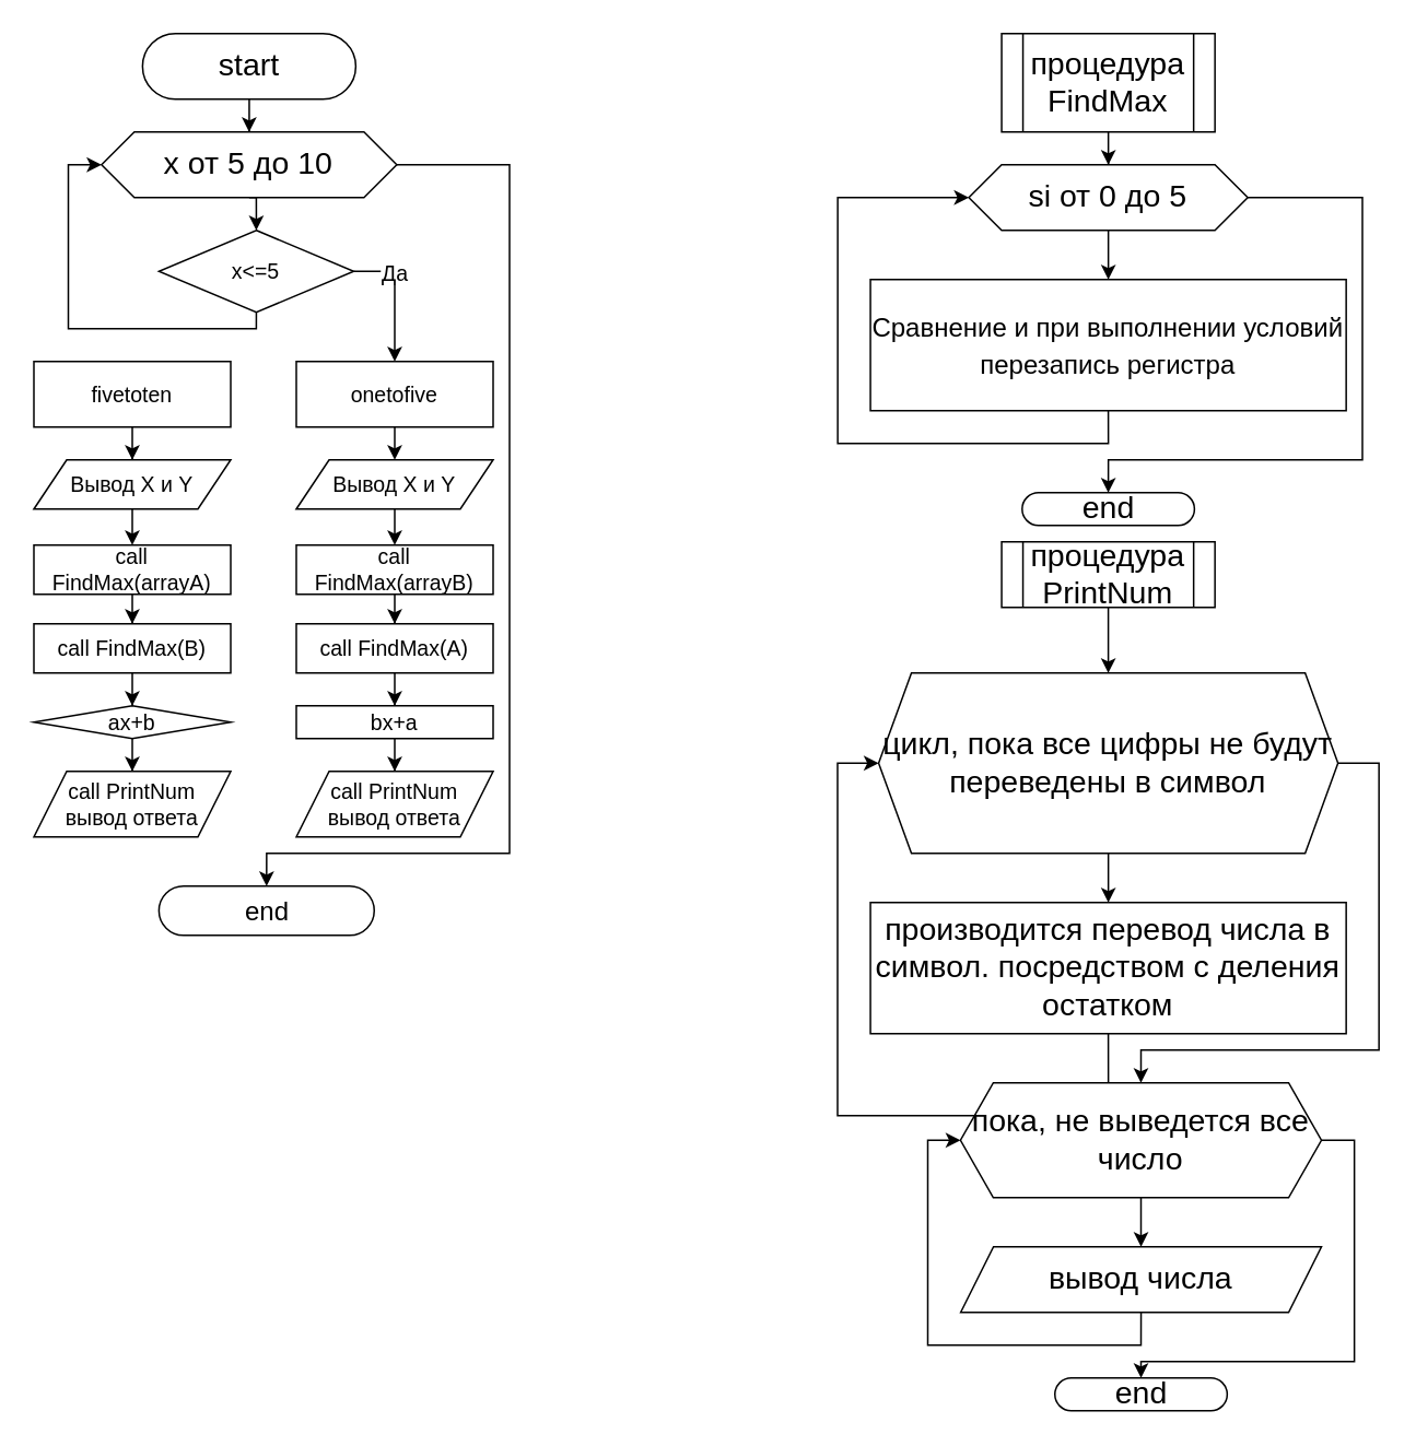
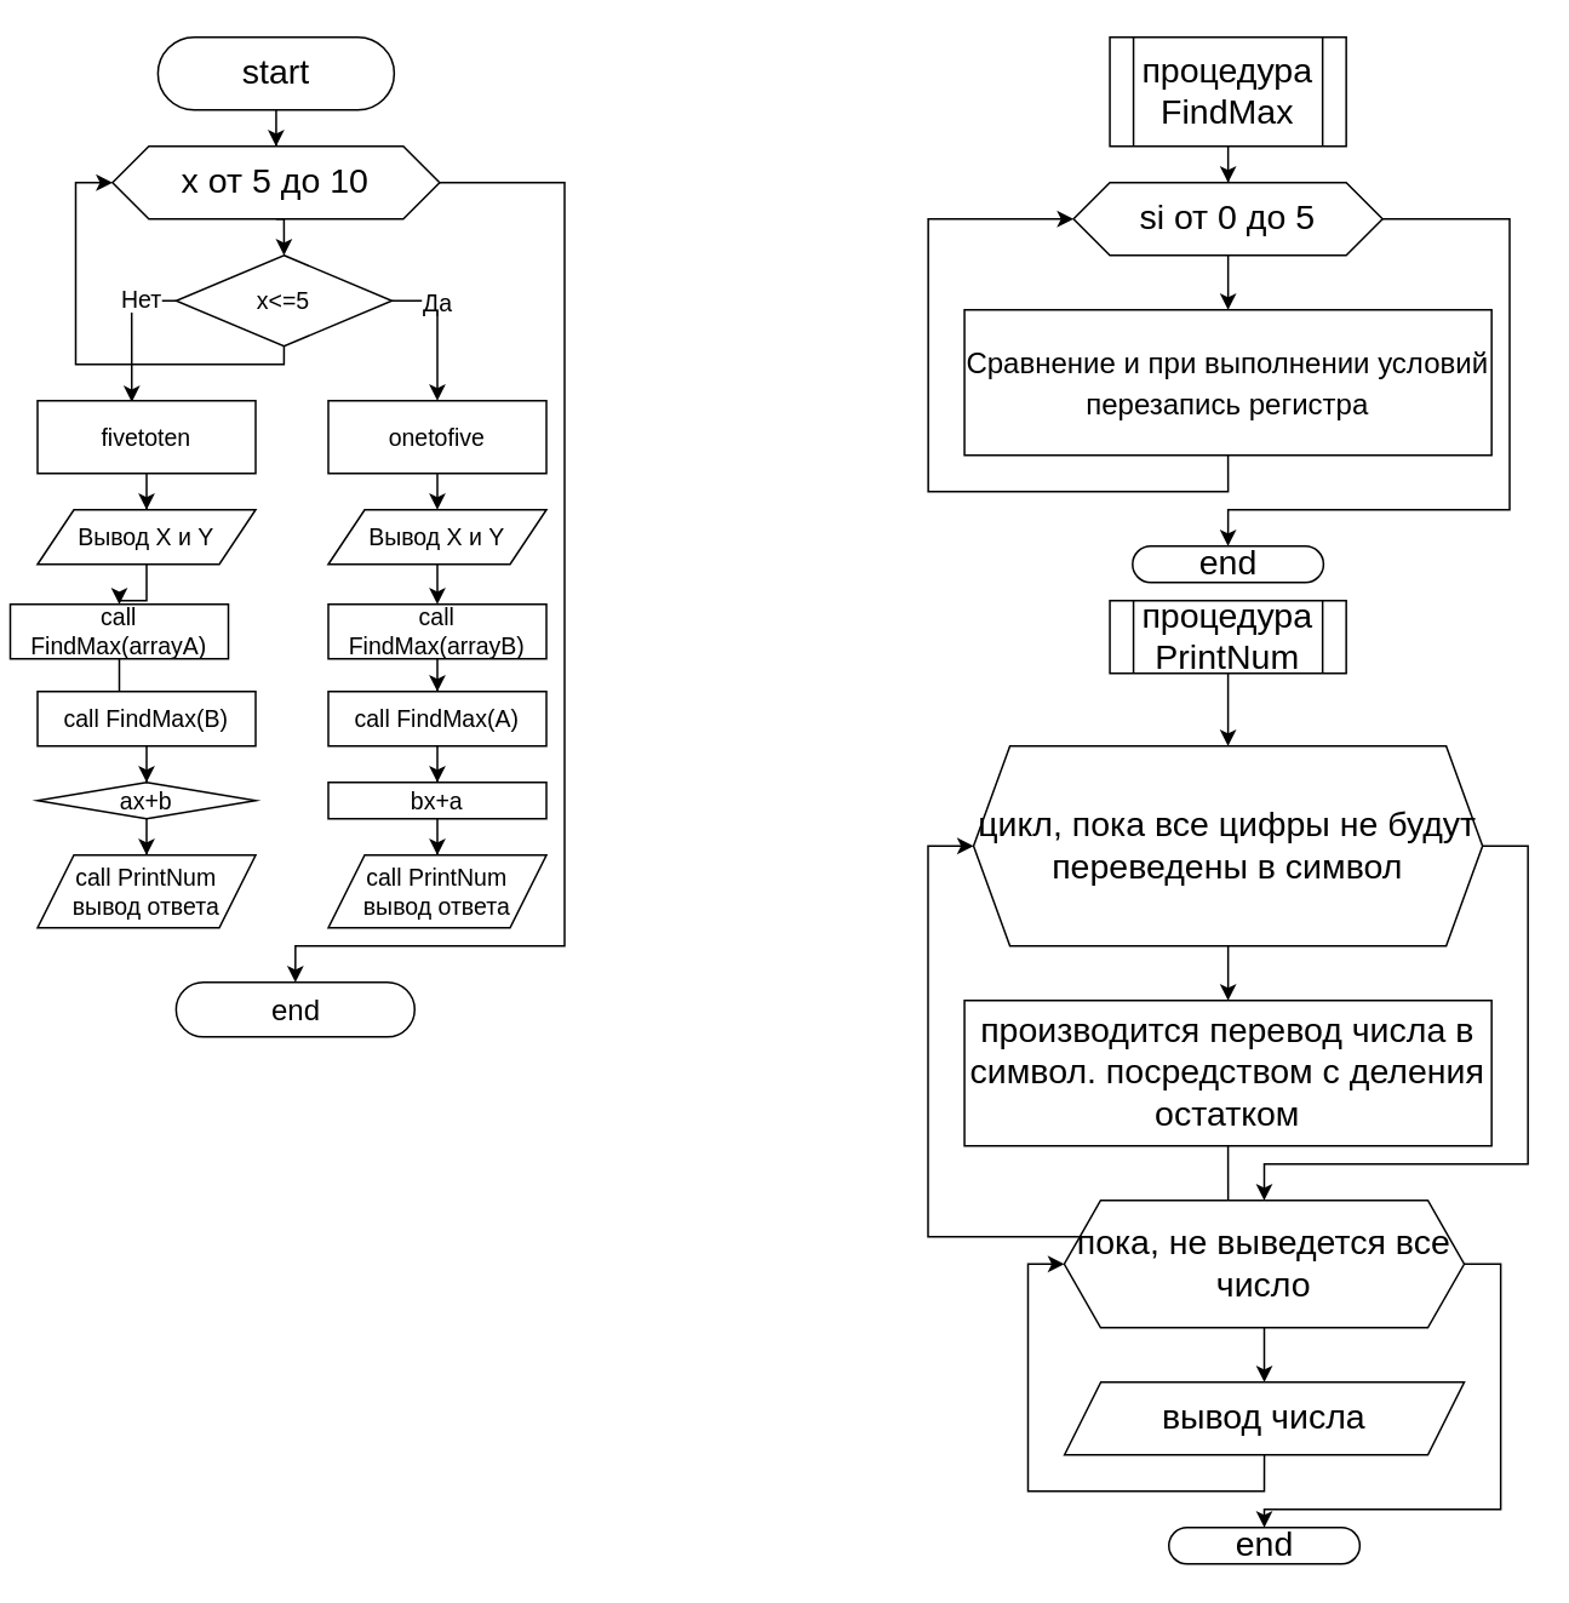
  <mxCell id="0" />
  <mxCell id="1" parent="0" />
  <mxCell id="2" style="edgeStyle=orthogonalEdgeStyle;rounded=0;orthogonalLoop=1;jettySize=auto;html=1;entryX=0.5;entryY=0;entryDx=0;entryDy=0;fontSize=19;" edge="1" parent="1" source="3" target="28"><mxGeometry relative="1" as="geometry" /></mxCell>
  <mxCell id="3" value="&lt;font style=&quot;font-size: 19px;&quot;&gt;start&lt;/font&gt;" style="html=1;dashed=0;whitespace=wrap;shape=mxgraph.dfd.start" vertex="1" parent="1"><mxGeometry x="86.25" y="20" width="130" height="40" as="geometry" /></mxCell>
  <mxCell id="4" value="end" style="html=1;dashed=0;whitespace=wrap;shape=mxgraph.dfd.start;fontSize=16;" vertex="1" parent="1"><mxGeometry x="96.25" y="540" width="131.25" height="30" as="geometry" /></mxCell>
  <mxCell id="5" value="" style="edgeStyle=orthogonalEdgeStyle;rounded=0;orthogonalLoop=1;jettySize=auto;html=1;fontSize=19;" edge="1" parent="1" source="6" target="9"><mxGeometry relative="1" as="geometry" /></mxCell>
  <mxCell id="6" value="процедура PrintNum" style="shape=process;whiteSpace=wrap;html=1;backgroundOutline=1;fontSize=19;" vertex="1" parent="1"><mxGeometry x="610.04" width="130.06" height="40" as="geometry" y="330" /></mxCell>
  <mxCell id="7" value="" style="edgeStyle=orthogonalEdgeStyle;rounded=0;orthogonalLoop=1;jettySize=auto;html=1;fontSize=19;" edge="1" parent="1" source="9" target="11"><mxGeometry relative="1" as="geometry" /></mxCell>
  <mxCell id="8" style="edgeStyle=orthogonalEdgeStyle;rounded=0;orthogonalLoop=1;jettySize=auto;html=1;exitX=1;exitY=0.5;exitDx=0;exitDy=0;entryX=0.5;entryY=0;entryDx=0;entryDy=0;fontSize=19;" edge="1" parent="1" source="9" target="14"><mxGeometry relative="1" as="geometry"><Array as="points"><mxPoint x="840.1" y="465" /><mxPoint x="840.1" y="640" /><mxPoint x="695.1" y="640" /></Array></mxGeometry></mxCell>
  <mxCell id="9" value="&lt;div&gt;цикл, пока все цифры не будут переведены в символ&lt;br&gt;&lt;/div&gt;" style="shape=hexagon;perimeter=hexagonPerimeter2;whiteSpace=wrap;html=1;fixedSize=1;fontSize=19;" vertex="1" parent="1"><mxGeometry x="535.04" y="410" width="280.06" height="110" as="geometry" /></mxCell>
  <mxCell id="10" style="edgeStyle=orthogonalEdgeStyle;rounded=0;orthogonalLoop=1;jettySize=auto;html=1;exitX=0.5;exitY=1;exitDx=0;exitDy=0;entryX=0;entryY=0.5;entryDx=0;entryDy=0;fontSize=19;" edge="1" parent="1" source="11" target="9"><mxGeometry relative="1" as="geometry"><Array as="points"><mxPoint x="675.04" y="660" /><mxPoint x="675.04" y="680" /><mxPoint x="510.04" y="680" /><mxPoint x="510.04" y="495" /></Array></mxGeometry></mxCell>
  <mxCell id="11" value="производится перевод числа в символ. посредством с деления остатком" style="whiteSpace=wrap;html=1;fontSize=19;" vertex="1" parent="1"><mxGeometry x="530.04" y="550" width="290.06" height="80" as="geometry" /></mxCell>
  <mxCell id="12" style="edgeStyle=orthogonalEdgeStyle;rounded=0;orthogonalLoop=1;jettySize=auto;html=1;exitX=0.5;exitY=1;exitDx=0;exitDy=0;entryX=0.5;entryY=0;entryDx=0;entryDy=0;fontSize=19;" edge="1" parent="1" source="14" target="16"><mxGeometry relative="1" as="geometry" /></mxCell>
  <mxCell id="13" style="edgeStyle=orthogonalEdgeStyle;rounded=0;orthogonalLoop=1;jettySize=auto;html=1;exitX=1;exitY=0.5;exitDx=0;exitDy=0;entryX=0.5;entryY=0.5;entryDx=0;entryDy=-10;entryPerimeter=0;fontSize=19;" edge="1" parent="1" source="14" target="17"><mxGeometry relative="1" as="geometry"><Array as="points"><mxPoint x="825.1" y="695" /><mxPoint x="825.1" y="830" /><mxPoint x="695.1" y="830" /></Array></mxGeometry></mxCell>
  <mxCell id="14" value="пока, не выведется все число" style="shape=hexagon;perimeter=hexagonPerimeter2;whiteSpace=wrap;html=1;fixedSize=1;fontSize=19;" vertex="1" parent="1"><mxGeometry x="584.95" y="660" width="220.06" height="70" as="geometry" /></mxCell>
  <mxCell id="15" style="edgeStyle=orthogonalEdgeStyle;rounded=0;orthogonalLoop=1;jettySize=auto;html=1;exitX=0.5;exitY=1;exitDx=0;exitDy=0;entryX=0;entryY=0.5;entryDx=0;entryDy=0;fontSize=19;" edge="1" parent="1" source="16" target="14"><mxGeometry relative="1" as="geometry" /></mxCell>
  <mxCell id="16" value="вывод числа" style="shape=parallelogram;perimeter=parallelogramPerimeter;whiteSpace=wrap;html=1;fixedSize=1;fontSize=19;" vertex="1" parent="1"><mxGeometry x="585.07" y="760" width="219.94" height="40" as="geometry" /></mxCell>
  <mxCell id="17" value="end" style="html=1;dashed=0;whitespace=wrap;shape=mxgraph.dfd.start;fontSize=19;" vertex="1" parent="1"><mxGeometry x="642.51" y="840" width="105.06" height="20" as="geometry" /></mxCell>
  <mxCell id="18" value="" style="edgeStyle=orthogonalEdgeStyle;rounded=0;orthogonalLoop=1;jettySize=auto;html=1;fontSize=19;" edge="1" source="19" target="22" parent="1"><mxGeometry relative="1" as="geometry" /></mxCell>
  <mxCell id="19" value="процедура FindMax" style="shape=process;whiteSpace=wrap;html=1;backgroundOutline=1;fontSize=19;" vertex="1" parent="1"><mxGeometry x="610.04" y="20" width="130.06" height="60" as="geometry" /></mxCell>
  <mxCell id="20" value="" style="edgeStyle=orthogonalEdgeStyle;rounded=0;orthogonalLoop=1;jettySize=auto;html=1;fontSize=19;" edge="1" source="22" target="24" parent="1"><mxGeometry relative="1" as="geometry" /></mxCell>
  <mxCell id="21" style="edgeStyle=orthogonalEdgeStyle;rounded=0;orthogonalLoop=1;jettySize=auto;html=1;exitX=1;exitY=0.5;exitDx=0;exitDy=0;entryX=0.5;entryY=0.5;entryDx=0;entryDy=-10;entryPerimeter=0;fontSize=19;" edge="1" parent="1" source="22" target="25"><mxGeometry relative="1" as="geometry"><Array as="points"><mxPoint x="830" y="120" /><mxPoint x="830" y="280" /><mxPoint x="675" y="280" /></Array></mxGeometry></mxCell>
  <mxCell id="22" value="&lt;div&gt;si от 0 до 5&lt;br&gt;&lt;/div&gt;" style="shape=hexagon;perimeter=hexagonPerimeter2;whiteSpace=wrap;html=1;fixedSize=1;fontSize=19;" vertex="1" parent="1"><mxGeometry x="590.04" y="100" width="170.05" height="40" as="geometry" /></mxCell>
  <mxCell id="23" style="edgeStyle=orthogonalEdgeStyle;rounded=0;orthogonalLoop=1;jettySize=auto;html=1;exitX=0.5;exitY=1;exitDx=0;exitDy=0;entryX=0;entryY=0.5;entryDx=0;entryDy=0;fontSize=19;" edge="1" source="24" target="22" parent="1"><mxGeometry relative="1" as="geometry"><Array as="points"><mxPoint x="675.05" y="270" /><mxPoint x="510.05" y="270" /><mxPoint x="510.05" y="120" /></Array></mxGeometry></mxCell>
  <mxCell id="24" value="&lt;font style=&quot;font-size: 16px;&quot;&gt;Сравнение и при выполнении условий перезапись регистра&lt;/font&gt;" style="whiteSpace=wrap;html=1;fontSize=19;" vertex="1" parent="1"><mxGeometry x="530.04" y="170" width="290.06" height="80" as="geometry" /></mxCell>
  <mxCell id="25" value="end" style="html=1;dashed=0;whitespace=wrap;shape=mxgraph.dfd.start;fontSize=19;" vertex="1" parent="1"><mxGeometry x="622.54" y="300" width="105.06" height="20" as="geometry" /></mxCell>
  <mxCell id="26" style="edgeStyle=orthogonalEdgeStyle;rounded=0;orthogonalLoop=1;jettySize=auto;html=1;exitX=0.5;exitY=1;exitDx=0;exitDy=0;entryX=0.5;entryY=0;entryDx=0;entryDy=0;fontSize=19;" edge="1" parent="1" source="28" target="34"><mxGeometry relative="1" as="geometry" /></mxCell>
  <mxCell id="27" style="edgeStyle=orthogonalEdgeStyle;rounded=0;orthogonalLoop=1;jettySize=auto;html=1;exitX=1;exitY=0.5;exitDx=0;exitDy=0;entryX=0.5;entryY=0.5;entryDx=0;entryDy=-15.0;entryPerimeter=0;fontSize=13;" edge="1" parent="1" source="28" target="4"><mxGeometry relative="1" as="geometry"><Array as="points"><mxPoint x="310" y="100" /><mxPoint x="310" y="520" /><mxPoint x="162" y="520" /></Array></mxGeometry></mxCell>
  <mxCell id="28" value="x от 5 до 10" style="shape=hexagon;perimeter=hexagonPerimeter2;whiteSpace=wrap;html=1;fixedSize=1;fontSize=19;" vertex="1" parent="1"><mxGeometry x="61.25" y="80" width="180" height="40" as="geometry" /></mxCell>
  <mxCell id="29" style="edgeStyle=orthogonalEdgeStyle;rounded=0;orthogonalLoop=1;jettySize=auto;html=1;exitX=1;exitY=0.5;exitDx=0;exitDy=0;entryX=0.5;entryY=0;entryDx=0;entryDy=0;fontSize=13;" edge="1" parent="1" source="34" target="36"><mxGeometry relative="1" as="geometry" /></mxCell>
  <mxCell id="30" value="Да" style="edgeLabel;html=1;align=center;verticalAlign=middle;resizable=0;points=[];fontSize=13;" vertex="1" connectable="0" parent="29"><mxGeometry x="-0.418" y="-1" relative="1" as="geometry"><mxPoint x="1" y="-1" as="offset" /></mxGeometry></mxCell>
+ <mxCell id="31" style="edgeStyle=orthogonalEdgeStyle;rounded=0;orthogonalLoop=1;jettySize=auto;html=1;exitX=0;exitY=0.5;exitDx=0;exitDy=0;entryX=0.432;entryY=0.019;entryDx=0;entryDy=0;entryPerimeter=0;fontSize=13;" edge="1" parent="1" source="34" target="38"><mxGeometry relative="1" as="geometry" /></mxCell>
+ <mxCell id="32" value="Нет" style="edgeLabel;html=1;align=center;verticalAlign=middle;resizable=0;points=[];fontSize=13;" vertex="1" connectable="0" parent="31"><mxGeometry x="-0.501" y="-2" relative="1" as="geometry"><mxPoint as="offset" /></mxGeometry></mxCell>
  <mxCell id="33" style="edgeStyle=orthogonalEdgeStyle;rounded=0;orthogonalLoop=1;jettySize=auto;html=1;exitX=0.5;exitY=1;exitDx=0;exitDy=0;entryX=0;entryY=0.5;entryDx=0;entryDy=0;fontSize=13;" edge="1" parent="1" source="34" target="28"><mxGeometry relative="1" as="geometry"><Array as="points"><mxPoint x="156" y="200" /><mxPoint x="41" y="200" /><mxPoint x="41" y="100" /></Array></mxGeometry></mxCell>
  <mxCell id="34" value="х&amp;lt;=5" style="rhombus;whiteSpace=wrap;html=1;fontSize=13;" vertex="1" parent="1"><mxGeometry x="96.25" y="140" width="118.75" height="50" as="geometry" /></mxCell>
  <mxCell id="35" style="edgeStyle=orthogonalEdgeStyle;rounded=0;orthogonalLoop=1;jettySize=auto;html=1;exitX=0.5;exitY=1;exitDx=0;exitDy=0;entryX=0.5;entryY=0;entryDx=0;entryDy=0;fontSize=13;" edge="1" parent="1" source="36" target="49"><mxGeometry relative="1" as="geometry" /></mxCell>
  <mxCell id="36" value="onetofive" style="rounded=0;whiteSpace=wrap;html=1;fontSize=13;" vertex="1" parent="1"><mxGeometry x="180" y="220" width="120" height="40" as="geometry" /></mxCell>
  <mxCell id="37" value="" style="edgeStyle=orthogonalEdgeStyle;rounded=0;orthogonalLoop=1;jettySize=auto;html=1;fontSize=13;" edge="1" parent="1" source="38" target="40"><mxGeometry relative="1" as="geometry" /></mxCell>
  <mxCell id="38" value="fivetoten" style="rounded=0;whiteSpace=wrap;html=1;fontSize=13;" vertex="1" parent="1"><mxGeometry x="20" y="220" width="120" height="40" as="geometry" /></mxCell>
  <mxCell id="39" value="" style="edgeStyle=orthogonalEdgeStyle;rounded=0;orthogonalLoop=1;jettySize=auto;html=1;fontSize=13;" edge="1" parent="1" source="40" target="42"><mxGeometry relative="1" as="geometry" /></mxCell>
  <mxCell id="40" value="Вывод X и Y" style="shape=parallelogram;perimeter=parallelogramPerimeter;whiteSpace=wrap;html=1;fixedSize=1;fontSize=13;rounded=0;" vertex="1" parent="1"><mxGeometry x="20" y="280" width="120" height="30" as="geometry" /></mxCell>
  <mxCell id="41" value="" style="edgeStyle=orthogonalEdgeStyle;rounded=0;orthogonalLoop=1;jettySize=auto;html=1;fontSize=13;" edge="1" parent="1" source="42" target="44"><mxGeometry relative="1" as="geometry" /></mxCell>
- <mxCell id="42" value="call FindMax(arrayA)" style="whiteSpace=wrap;html=1;fontSize=13;rounded=0;" vertex="1" parent="1"><mxGeometry x="20" y="332" width="120" height="30" as="geometry" /></mxCell>
+ <mxCell id="42" value="call FindMax(arrayA)" style="whiteSpace=wrap;html=1;fontSize=13;rounded=0;" vertex="1" parent="1"><mxGeometry x="5" y="332" width="120" height="30" as="geometry" /></mxCell>
  <mxCell id="43" value="" style="edgeStyle=orthogonalEdgeStyle;rounded=0;orthogonalLoop=1;jettySize=auto;html=1;fontSize=13;" edge="1" parent="1" source="44" target="46"><mxGeometry relative="1" as="geometry" /></mxCell>
  <mxCell id="44" value="call FindMax(B)" style="whiteSpace=wrap;html=1;fontSize=13;rounded=0;" vertex="1" parent="1"><mxGeometry x="20" y="380" width="120" height="30" as="geometry" /></mxCell>
  <mxCell id="45" value="" style="edgeStyle=orthogonalEdgeStyle;rounded=0;orthogonalLoop=1;jettySize=auto;html=1;fontSize=13;" edge="1" parent="1" source="46" target="47"><mxGeometry relative="1" as="geometry" /></mxCell>
  <mxCell id="46" value="ax+b" style="rhombus;whiteSpace=wrap;html=1;fontSize=13;" vertex="1" parent="1"><mxGeometry x="20" y="430" width="120" height="20" as="geometry" /></mxCell>
  <mxCell id="47" value="call PrintNum вывод ответа" style="shape=parallelogram;perimeter=parallelogramPerimeter;whiteSpace=wrap;html=1;fixedSize=1;fontSize=13;rounded=0;" vertex="1" parent="1"><mxGeometry x="20" y="470" width="120" height="40" as="geometry" /></mxCell>
  <mxCell id="48" value="" style="edgeStyle=orthogonalEdgeStyle;rounded=0;orthogonalLoop=1;jettySize=auto;html=1;fontSize=13;" edge="1" source="49" target="51" parent="1"><mxGeometry relative="1" as="geometry" /></mxCell>
  <mxCell id="49" value="Вывод X и Y" style="shape=parallelogram;perimeter=parallelogramPerimeter;whiteSpace=wrap;html=1;fixedSize=1;fontSize=13;rounded=0;" vertex="1" parent="1"><mxGeometry x="180" y="280" width="120" height="30" as="geometry" /></mxCell>
  <mxCell id="50" value="" style="edgeStyle=orthogonalEdgeStyle;rounded=0;orthogonalLoop=1;jettySize=auto;html=1;fontSize=13;" edge="1" source="51" target="53" parent="1"><mxGeometry relative="1" as="geometry" /></mxCell>
  <mxCell id="51" value="call FindMax(arrayB)" style="whiteSpace=wrap;html=1;fontSize=13;rounded=0;" vertex="1" parent="1"><mxGeometry x="180" y="332" width="120" height="30" as="geometry" /></mxCell>
  <mxCell id="52" value="" style="edgeStyle=orthogonalEdgeStyle;rounded=0;orthogonalLoop=1;jettySize=auto;html=1;fontSize=13;" edge="1" source="53" target="55" parent="1"><mxGeometry relative="1" as="geometry" /></mxCell>
  <mxCell id="53" value="call FindMax(A)" style="whiteSpace=wrap;html=1;fontSize=13;rounded=0;" vertex="1" parent="1"><mxGeometry x="180" y="380" width="120" height="30" as="geometry" /></mxCell>
  <mxCell id="54" value="" style="edgeStyle=orthogonalEdgeStyle;rounded=0;orthogonalLoop=1;jettySize=auto;html=1;fontSize=13;" edge="1" source="55" target="56" parent="1"><mxGeometry relative="1" as="geometry" /></mxCell>
  <mxCell id="55" value="bx+a" style="whiteSpace=wrap;html=1;fontSize=13;rounded=0;" vertex="1" parent="1"><mxGeometry x="180" y="430" width="120" height="20" as="geometry" /></mxCell>
  <mxCell id="56" value="call PrintNum вывод ответа" style="shape=parallelogram;perimeter=parallelogramPerimeter;whiteSpace=wrap;html=1;fixedSize=1;fontSize=13;rounded=0;" vertex="1" parent="1"><mxGeometry x="180" y="470" width="120" height="40" as="geometry" /></mxCell>
